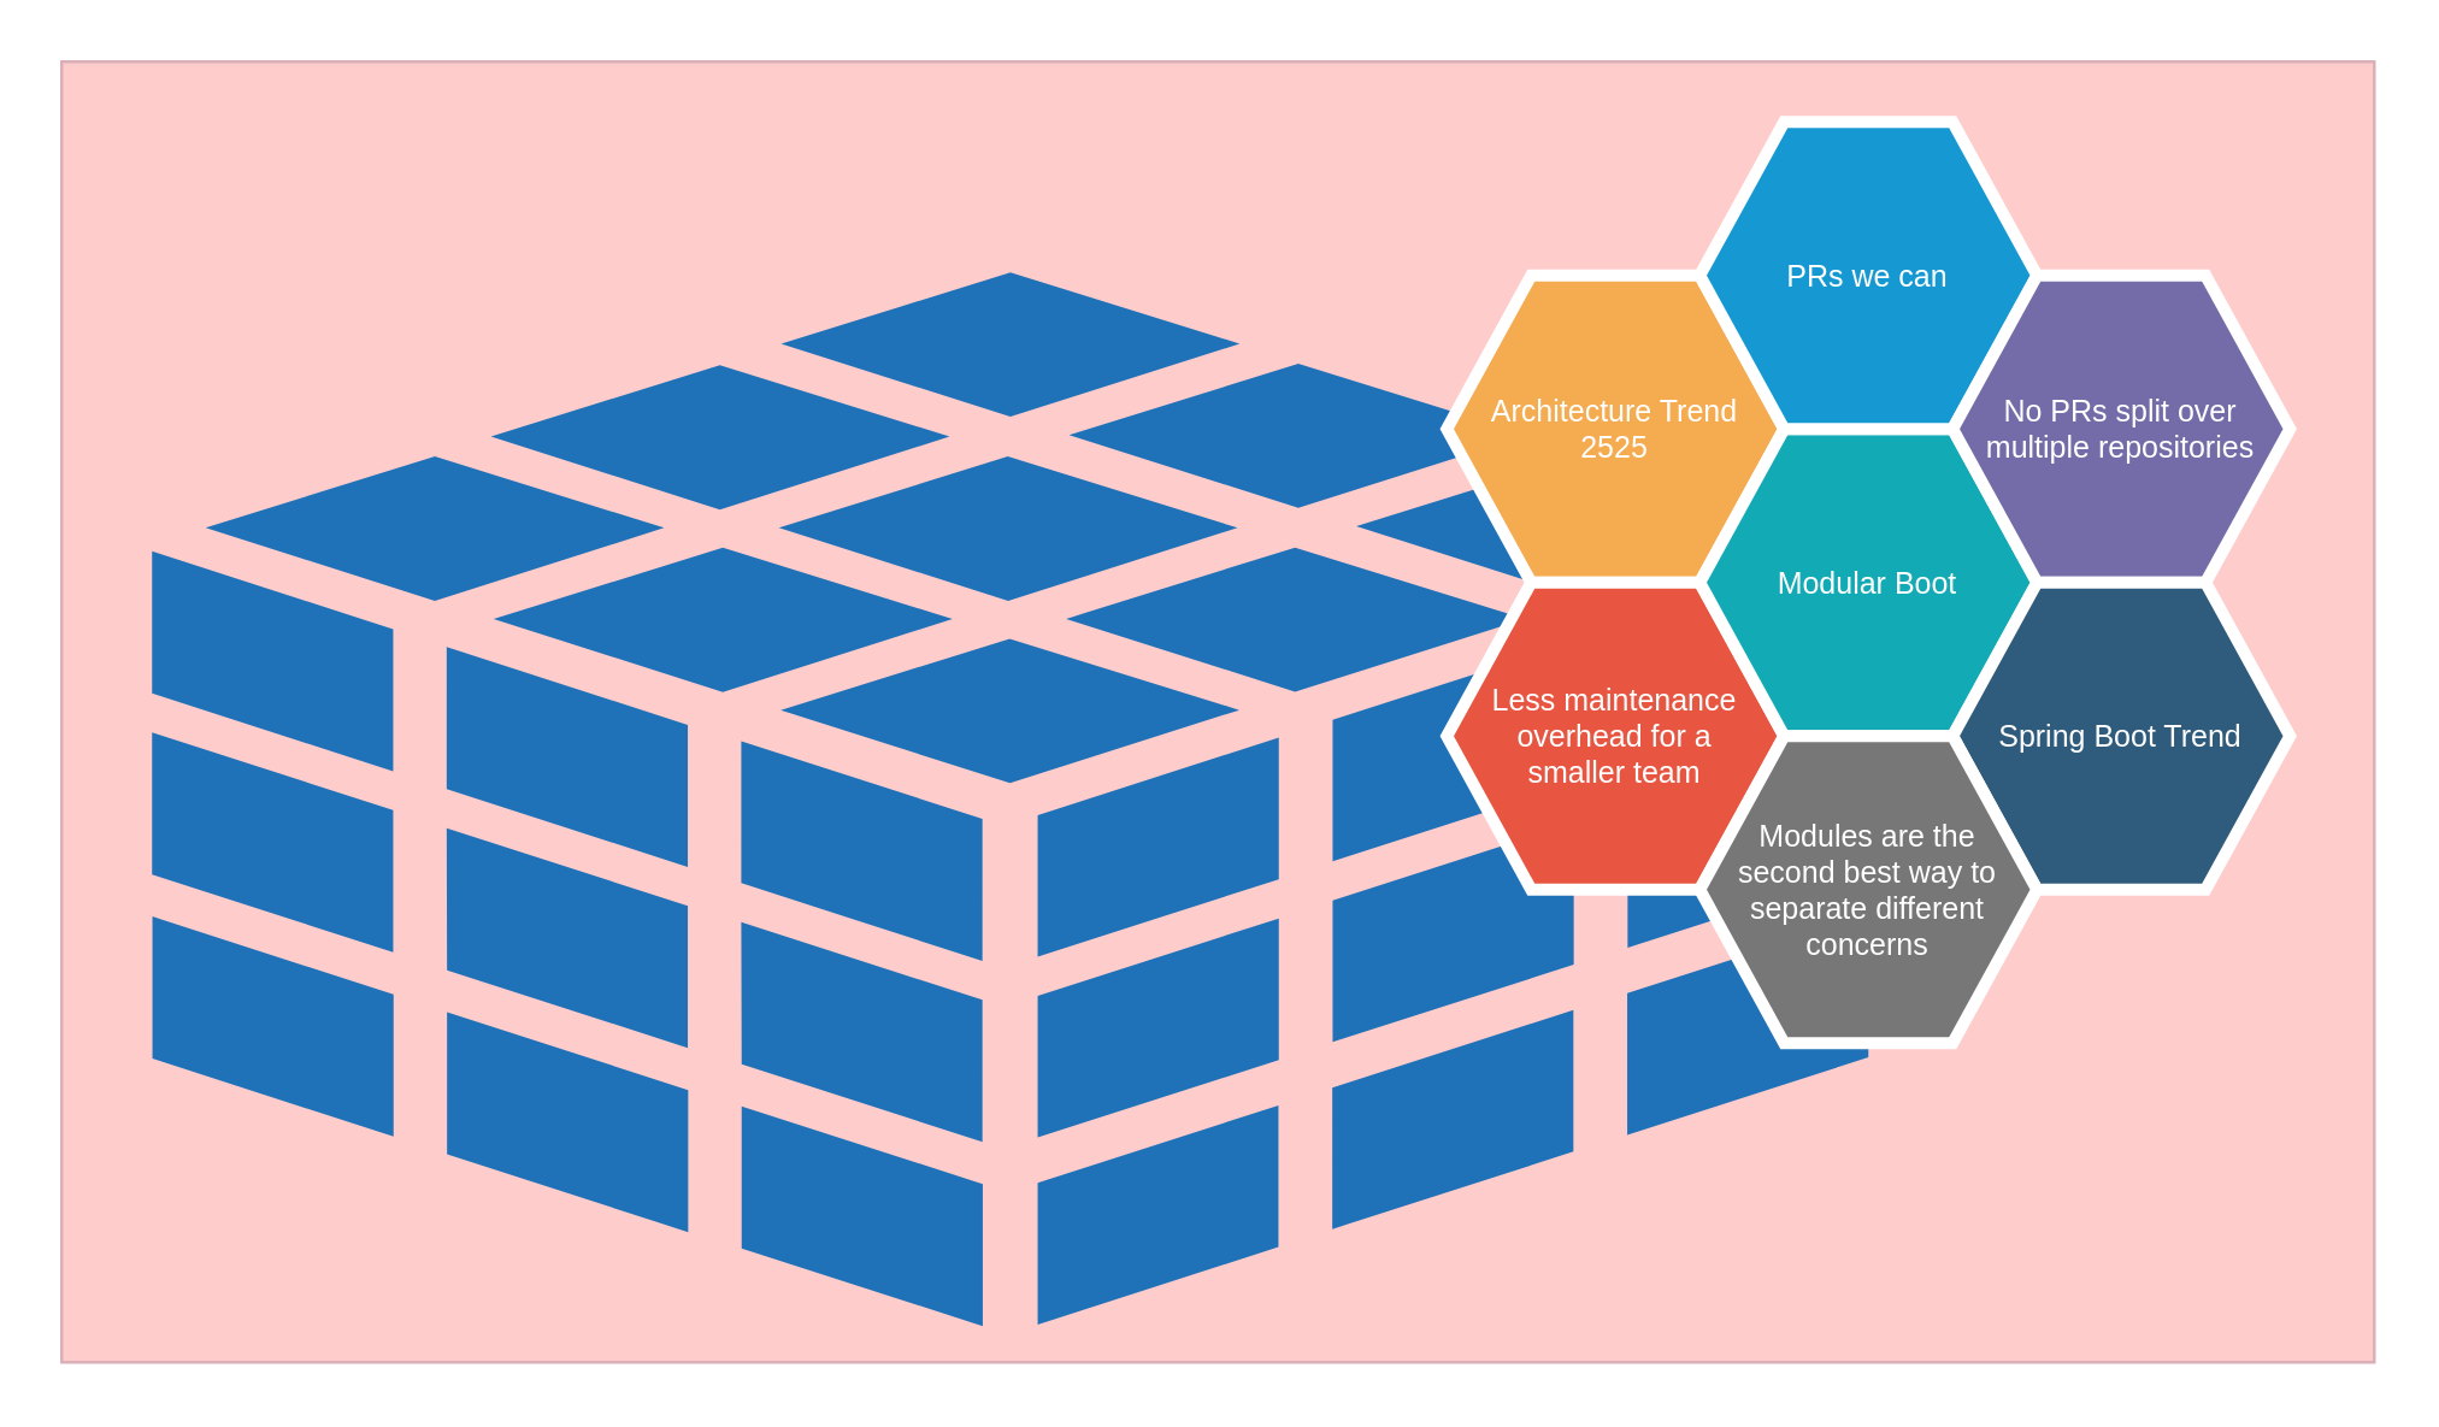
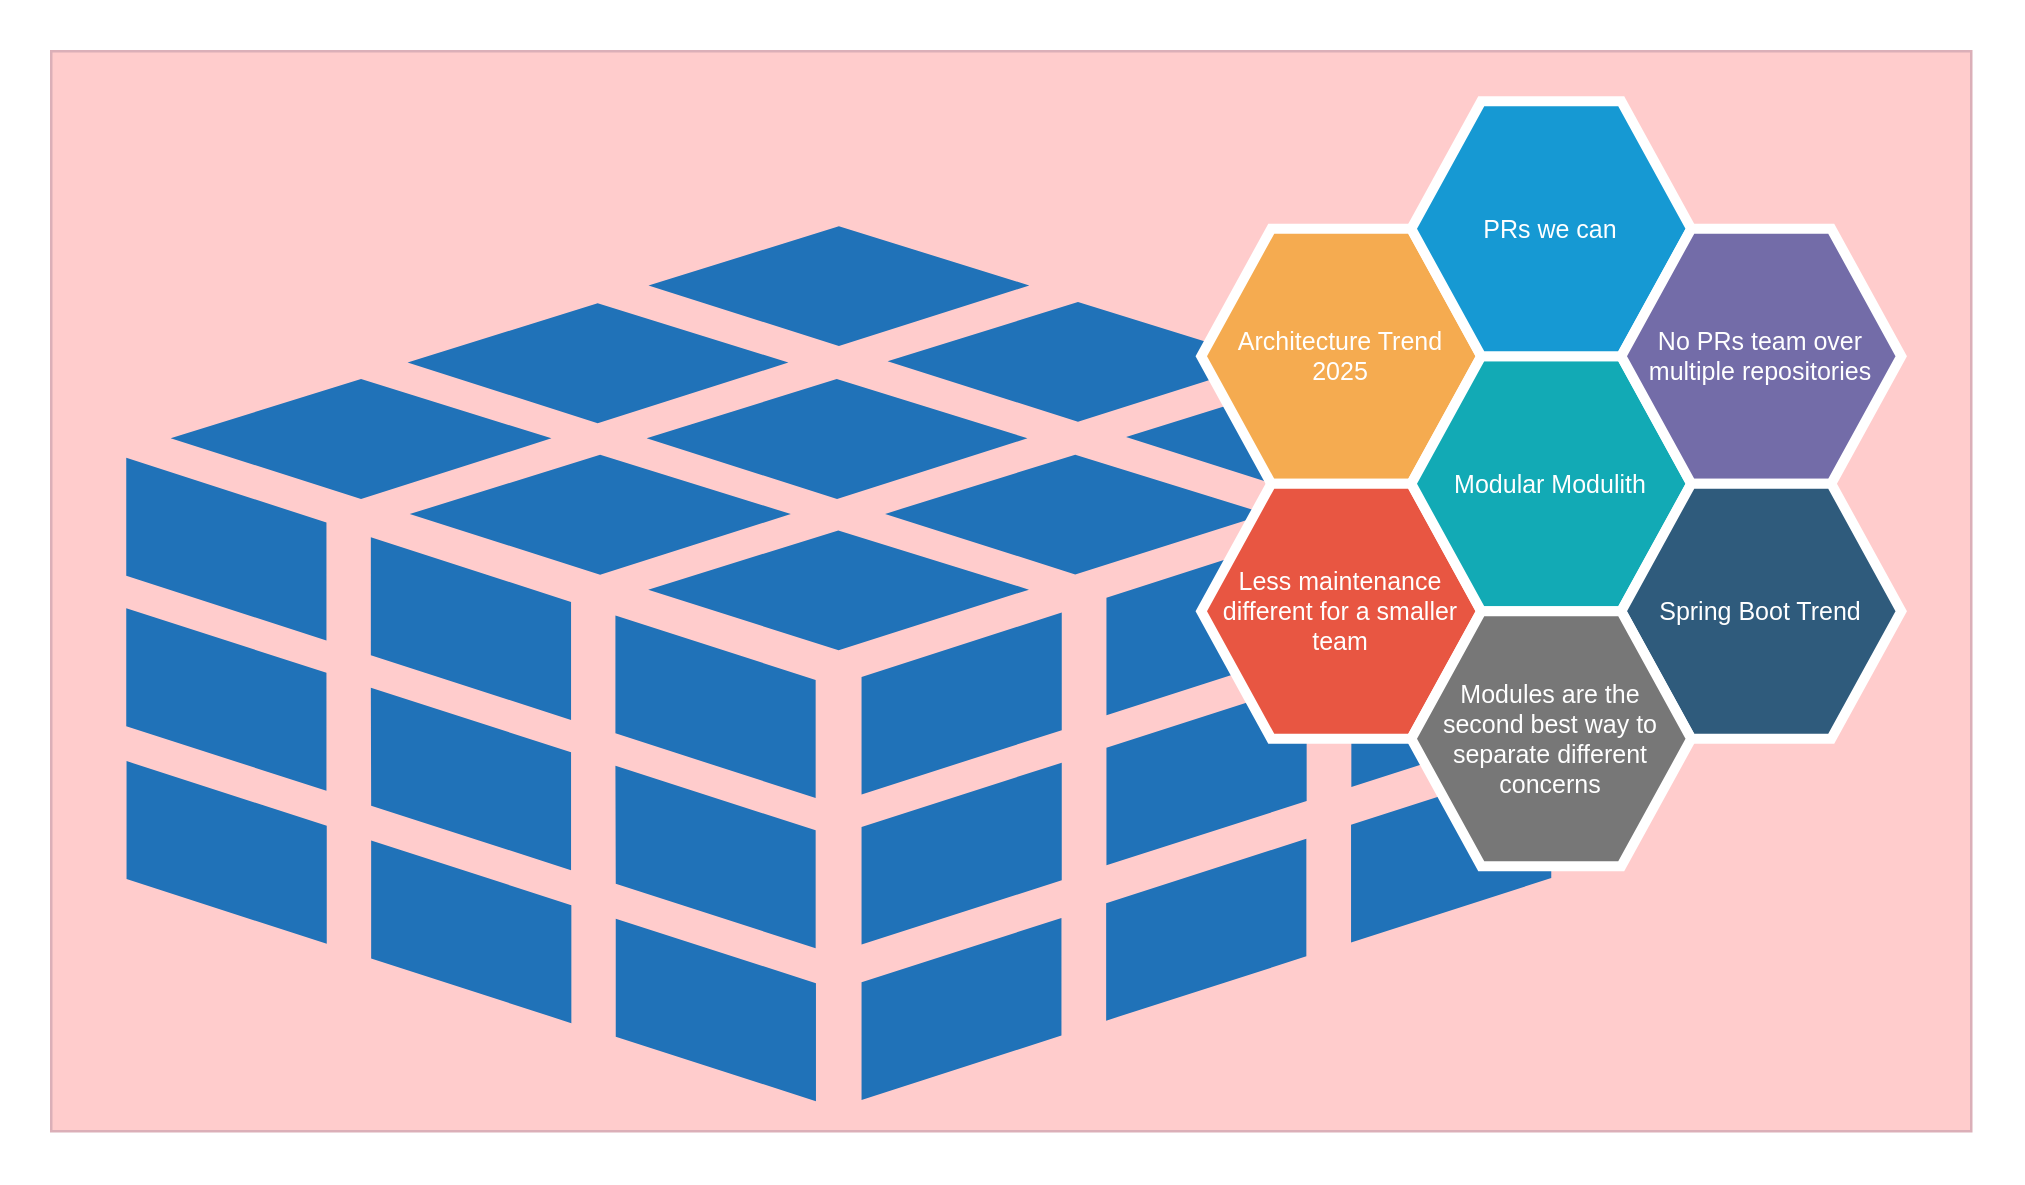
  <mxCell id="0" />
  <mxCell id="1" parent="0" />
  <mxCell id="2" value="" style="rounded=0;whiteSpace=wrap;html=1;imageWidth=200;imageHeight=24;fillColor=#FFCCCC;strokeColor=#DBAFB8;gradientDirection=west;imageAspect=0;" parent="1" vertex="1"><mxGeometry x="20" y="20" width="768" height="432" as="geometry" /></mxCell>
  <mxCell id="3" value="" style="sketch=0;shadow=0;dashed=0;html=1;strokeColor=none;labelPosition=center;verticalLabelPosition=bottom;verticalAlign=top;outlineConnect=0;align=center;shape=mxgraph.office.databases.database_cube;fillColor=#2072B8;" parent="1" vertex="1"><mxGeometry x="50" y="90" width="570" height="350" as="geometry" /></mxCell>
- <mxCell id="4" value="Architecture Trend 2525" style="shape=hexagon;strokeWidth=4;html=1;fillColor=#F5AB50;strokeColor=#ffffff;shadow=0;fontSize=10;fontColor=#FFFFFF;align=center;fontStyle=0;whiteSpace=wrap;spacing=10;rounded=0;" parent="1" vertex="1"><mxGeometry x="480" y="91" width="112" height="102" as="geometry" /></mxCell>
- <mxCell id="5" value="Less maintenance overhead for a smaller team" style="shape=hexagon;strokeWidth=4;html=1;fillColor=#E85642;strokeColor=#ffffff;shadow=0;fontSize=10;fontColor=#FFFFFF;align=center;fontStyle=0;whiteSpace=wrap;spacing=10;rounded=0;" parent="1" vertex="1"><mxGeometry x="480" y="193" width="112" height="102" as="geometry" /></mxCell>
- <mxCell id="6" value="Modular Boot" style="shape=hexagon;strokeWidth=4;html=1;fillColor=#12AAB5;strokeColor=#ffffff;shadow=0;fontSize=10;fontColor=#FFFFFF;align=center;fontStyle=0;whiteSpace=wrap;spacing=10;rounded=0;" parent="1" vertex="1"><mxGeometry x="564" y="142" width="112" height="102" as="geometry" /></mxCell>
+ <mxCell id="4" value="Architecture Trend 2025" style="shape=hexagon;strokeWidth=4;html=1;fillColor=#F5AB50;strokeColor=#ffffff;shadow=0;fontSize=10;fontColor=#FFFFFF;align=center;fontStyle=0;whiteSpace=wrap;spacing=10;rounded=0;" parent="1" vertex="1"><mxGeometry x="480" y="91" width="112" height="102" as="geometry" /></mxCell>
+ <mxCell id="5" value="Less maintenance different for a smaller team" style="shape=hexagon;strokeWidth=4;html=1;fillColor=#E85642;strokeColor=#ffffff;shadow=0;fontSize=10;fontColor=#FFFFFF;align=center;fontStyle=0;whiteSpace=wrap;spacing=10;rounded=0;" parent="1" vertex="1"><mxGeometry x="480" y="193" width="112" height="102" as="geometry" /></mxCell>
+ <mxCell id="6" value="Modular Modulith" style="shape=hexagon;strokeWidth=4;html=1;fillColor=#12AAB5;strokeColor=#ffffff;shadow=0;fontSize=10;fontColor=#FFFFFF;align=center;fontStyle=0;whiteSpace=wrap;spacing=10;rounded=0;" parent="1" vertex="1"><mxGeometry x="564" y="142" width="112" height="102" as="geometry" /></mxCell>
  <mxCell id="7" value="PRs we can" style="shape=hexagon;strokeWidth=4;html=1;fillColor=#1699D3;strokeColor=#ffffff;shadow=0;fontSize=10;fontColor=#FFFFFF;align=center;fontStyle=0;whiteSpace=wrap;spacing=10;rounded=0;" parent="1" vertex="1"><mxGeometry x="564" y="40" width="112" height="102" as="geometry" /></mxCell>
- <mxCell id="8" value="No PRs split over multiple repositories" style="shape=hexagon;strokeWidth=4;html=1;fillColor=#736CA8;strokeColor=#ffffff;shadow=0;fontSize=10;fontColor=#FFFFFF;align=center;fontStyle=0;whiteSpace=wrap;spacing=10;rounded=0;" parent="1" vertex="1"><mxGeometry x="648" y="91" width="112" height="102" as="geometry" /></mxCell>
+ <mxCell id="8" value="No PRs team over multiple repositories" style="shape=hexagon;strokeWidth=4;html=1;fillColor=#736CA8;strokeColor=#ffffff;shadow=0;fontSize=10;fontColor=#FFFFFF;align=center;fontStyle=0;whiteSpace=wrap;spacing=10;rounded=0;" parent="1" vertex="1"><mxGeometry x="648" y="91" width="112" height="102" as="geometry" /></mxCell>
  <mxCell id="9" value="Spring Boot Trend" style="shape=hexagon;strokeWidth=4;html=1;fillColor=#2F5B7C;strokeColor=#ffffff;shadow=0;fontSize=10;fontColor=#FFFFFF;align=center;fontStyle=0;whiteSpace=wrap;spacing=10;rounded=0;" parent="1" vertex="1"><mxGeometry x="648" y="193" width="112" height="102" as="geometry" /></mxCell>
  <mxCell id="10" value="Modules are the second best way to separate different concerns" style="shape=hexagon;strokeWidth=4;html=1;fillColor=#777777;strokeColor=#ffffff;shadow=0;fontSize=10;fontColor=#FFFFFF;align=center;fontStyle=0;whiteSpace=wrap;spacing=10;rounded=0;" parent="1" vertex="1"><mxGeometry x="564" y="244" width="112" height="102" as="geometry" /></mxCell>
